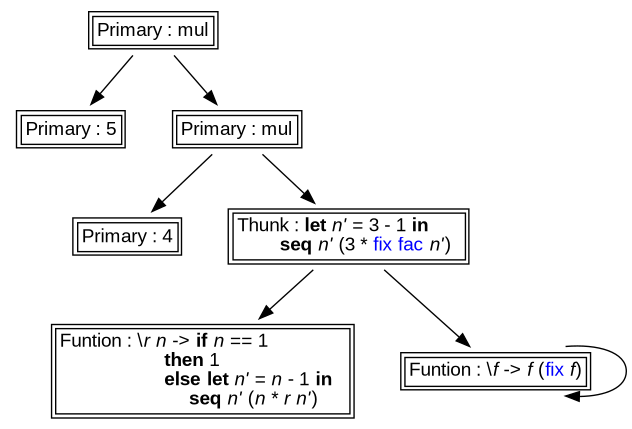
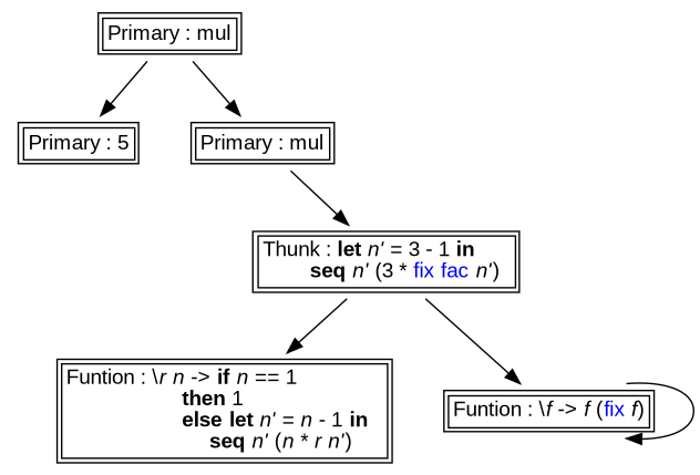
  digraph {
    fontname="Liberation Sans"
    node [fontname="Liberation Sans" shape=plaintext]
    edge [fontname="Liberation Sans"]
    n1 [label=<<TABLE ALIGN="LEFT"><TR><TD BALIGN="LEFT" ALIGN="LEFT">Funtion&nbsp;:&nbsp;\<I>r</I>&nbsp;<I>n</I>&nbsp;-&gt;&nbsp;<B>if</B>&nbsp;<I>n</I>&nbsp;==&nbsp;1&nbsp;&nbsp;&nbsp;&nbsp;&nbsp;&nbsp;&nbsp;&nbsp;&nbsp;&nbsp;&nbsp;&nbsp;&nbsp;&nbsp;&nbsp;<BR />&nbsp;&nbsp;&nbsp;&nbsp;&nbsp;&nbsp;&nbsp;&nbsp;&nbsp;&nbsp;&nbsp;&nbsp;&nbsp;&nbsp;&nbsp;&nbsp;&nbsp;&nbsp;&nbsp;&nbsp;<B>then</B>&nbsp;1&nbsp;&nbsp;&nbsp;&nbsp;&nbsp;&nbsp;&nbsp;&nbsp;&nbsp;&nbsp;&nbsp;&nbsp;&nbsp;&nbsp;&nbsp;&nbsp;<BR />&nbsp;&nbsp;&nbsp;&nbsp;&nbsp;&nbsp;&nbsp;&nbsp;&nbsp;&nbsp;&nbsp;&nbsp;&nbsp;&nbsp;&nbsp;&nbsp;&nbsp;&nbsp;&nbsp;&nbsp;<B>else</B>&nbsp;<B>let</B>&nbsp;<I>n'</I>&nbsp;=&nbsp;<I>n</I>&nbsp;-&nbsp;1&nbsp;<B>in</B><BR />&nbsp;&nbsp;&nbsp;&nbsp;&nbsp;&nbsp;&nbsp;&nbsp;&nbsp;&nbsp;&nbsp;&nbsp;&nbsp;&nbsp;&nbsp;&nbsp;&nbsp;&nbsp;&nbsp;&nbsp;&nbsp;&nbsp;&nbsp;&nbsp;&nbsp;<B>seq</B>&nbsp;<I>n'</I>&nbsp;(<I>n</I>&nbsp;*&nbsp;<I>r</I>&nbsp;<I>n'</I>)<BR /></TD></TR></TABLE>>]
    n2 [label=<<TABLE ALIGN="LEFT"><TR><TD BALIGN="LEFT" ALIGN="LEFT">Funtion&nbsp;:&nbsp;\<I>f</I>&nbsp;-&gt;&nbsp;<I>f</I>&nbsp;(<FONT COLOR="blue">fix</FONT>&nbsp;<I>f</I>)<BR /></TD></TR></TABLE>>]
    n3 [label=<<TABLE ALIGN="LEFT"><TR><TD BALIGN="LEFT" ALIGN="LEFT">Primary&nbsp;:&nbsp;mul<BR /></TD></TR></TABLE>>]
    n4 [label=<<TABLE ALIGN="LEFT"><TR><TD BALIGN="LEFT" ALIGN="LEFT">Primary&nbsp;:&nbsp;5<BR /></TD></TR></TABLE>>]
    n5 [label=<<TABLE ALIGN="LEFT"><TR><TD BALIGN="LEFT" ALIGN="LEFT">Primary&nbsp;:&nbsp;mul<BR /></TD></TR></TABLE>>]
-   n6 [label=<<TABLE ALIGN="LEFT"><TR><TD BALIGN="LEFT" ALIGN="LEFT">Primary&nbsp;:&nbsp;4<BR /></TD></TR></TABLE>>]
    n7 [label=<<TABLE ALIGN="LEFT"><TR><TD BALIGN="LEFT" ALIGN="LEFT">Thunk&nbsp;:&nbsp;<B>let</B>&nbsp;<I>n'</I>&nbsp;=&nbsp;3&nbsp;-&nbsp;1&nbsp;<B>in</B>&nbsp;&nbsp;&nbsp;&nbsp;&nbsp;&nbsp;<BR />&nbsp;&nbsp;&nbsp;&nbsp;&nbsp;&nbsp;&nbsp;&nbsp;<B>seq</B>&nbsp;<I>n'</I>&nbsp;(3&nbsp;*&nbsp;<FONT COLOR="blue">fix</FONT>&nbsp;<FONT COLOR="blue">fac</FONT>&nbsp;<I>n'</I>)<BR /></TD></TR></TABLE>>]
    n2 -> n2
    n3 -> n4
    n3 -> n5
-   n5 -> n6
    n5 -> n7
    n7 -> n1
    n7 -> n2
  }
